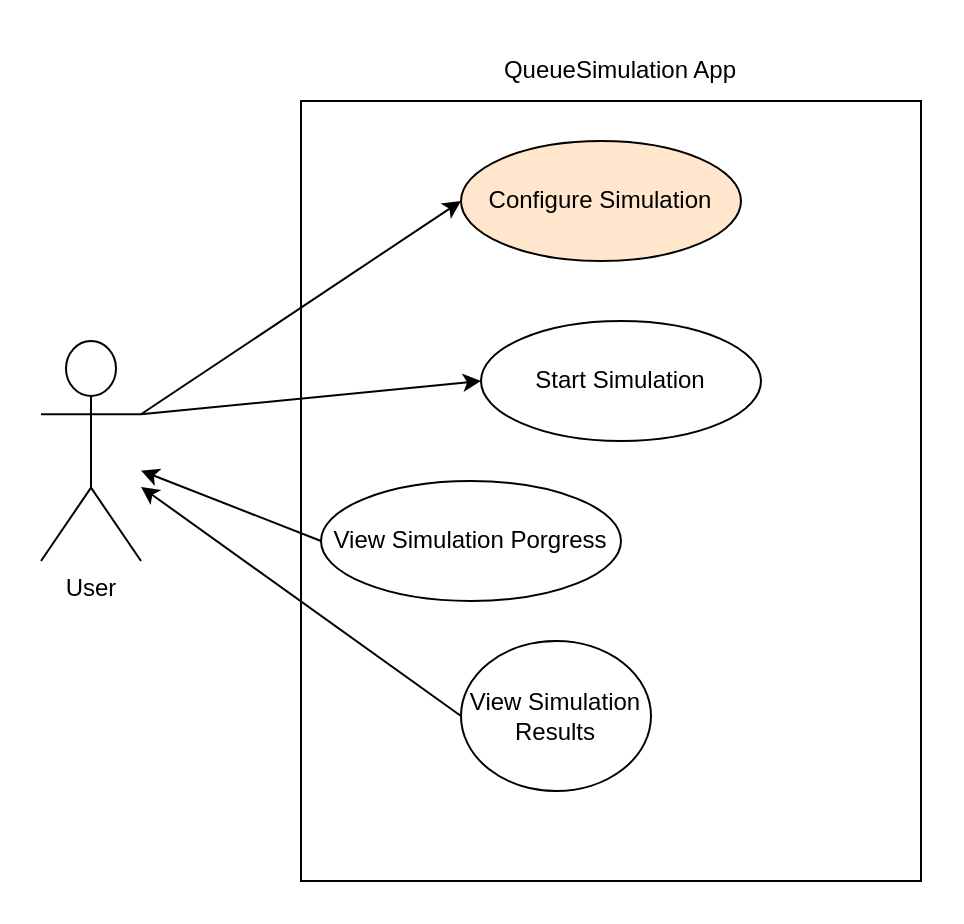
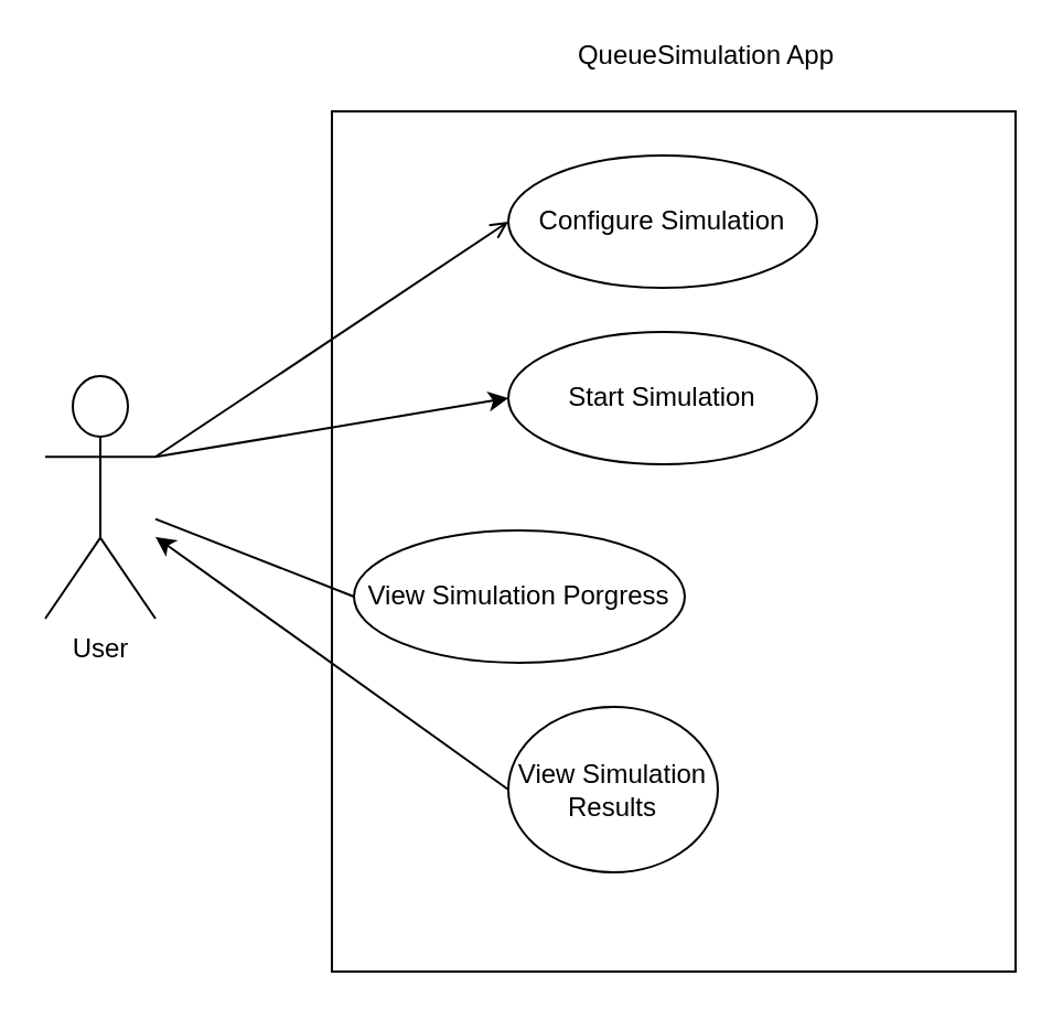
  <mxCell id="0" />
  <mxCell id="1" parent="0" />
  <mxCell id="2" value="User" style="shape=umlActor;verticalLabelPosition=bottom;verticalAlign=top;html=1;outlineConnect=0;" vertex="1" parent="1"><mxGeometry x="20" y="170" width="50" height="110" as="geometry" /></mxCell>
  <mxCell id="3" value="" style="rounded=0;whiteSpace=wrap;html=1;" vertex="1" parent="1"><mxGeometry x="150" y="50" width="310" height="390" as="geometry" /></mxCell>
- <mxCell id="4" value="QueueSimulation App" style="text;html=1;align=center;verticalAlign=middle;whiteSpace=wrap;rounded=0;" vertex="1" parent="1"><mxGeometry x="240" y="20" width="140" height="30" as="geometry" /></mxCell>
- <mxCell id="5" value="Configure Simulation" style="ellipse;whiteSpace=wrap;html=1;fillColor=#ffe6cc;" vertex="1" parent="1"><mxGeometry x="230" y="70" width="140" height="60" as="geometry" /></mxCell>
- <mxCell id="6" value="Start Simulation" style="ellipse;whiteSpace=wrap;html=1;" vertex="1" parent="1"><mxGeometry x="240" y="160" width="140" height="60" as="geometry" /></mxCell>
+ <mxCell id="4" value="QueueSimulation App" style="text;html=1;align=center;verticalAlign=middle;whiteSpace=wrap;rounded=0;" vertex="1" parent="1"><mxGeometry x="250" y="10" width="140" height="30" as="geometry" /></mxCell>
+ <mxCell id="5" value="Configure Simulation" style="ellipse;whiteSpace=wrap;html=1;" vertex="1" parent="1"><mxGeometry x="230" y="70" width="140" height="60" as="geometry" /></mxCell>
+ <mxCell id="6" value="Start Simulation" style="ellipse;whiteSpace=wrap;html=1;" vertex="1" parent="1"><mxGeometry x="230" y="150" width="140" height="60" as="geometry" /></mxCell>
  <mxCell id="7" value="View Simulation Porgress" style="ellipse;whiteSpace=wrap;html=1;" vertex="1" parent="1"><mxGeometry x="160" y="240" width="150" height="60" as="geometry" /></mxCell>
  <mxCell id="8" value="View Simulation Results" style="ellipse;whiteSpace=wrap;html=1;" vertex="1" parent="1"><mxGeometry x="230" y="320" width="95" height="75" as="geometry" /></mxCell>
- <mxCell id="9" value="" style="endArrow=classic;html=1;rounded=0;exitX=1;exitY=0.333;exitDx=0;exitDy=0;exitPerimeter=0;entryX=0;entryY=0.5;entryDx=0;entryDy=0;" edge="1" parent="1" source="2" target="5"><mxGeometry width="50" height="50" relative="1" as="geometry"><mxPoint x="220" y="420" as="sourcePoint" /><mxPoint x="270" y="370" as="targetPoint" /></mxGeometry></mxCell>
+ <mxCell id="9" value="" style="endArrow=open;html=1;rounded=0;exitX=1;exitY=0.333;exitDx=0;exitDy=0;exitPerimeter=0;entryX=0;entryY=0.5;entryDx=0;entryDy=0;" edge="1" parent="1" source="2" target="5"><mxGeometry width="50" height="50" relative="1" as="geometry"><mxPoint x="220" y="420" as="sourcePoint" /><mxPoint x="270" y="370" as="targetPoint" /></mxGeometry></mxCell>
  <mxCell id="10" value="" style="endArrow=classic;html=1;rounded=0;exitX=1;exitY=0.333;exitDx=0;exitDy=0;exitPerimeter=0;entryX=0;entryY=0.5;entryDx=0;entryDy=0;" edge="1" parent="1" source="2" target="6"><mxGeometry width="50" height="50" relative="1" as="geometry"><mxPoint x="220" y="420" as="sourcePoint" /><mxPoint x="270" y="370" as="targetPoint" /></mxGeometry></mxCell>
- <mxCell id="11" value="" style="endArrow=classic;html=1;rounded=0;exitX=0;exitY=0.5;exitDx=0;exitDy=0;" edge="1" parent="1" source="7" target="2"><mxGeometry width="50" height="50" relative="1" as="geometry"><mxPoint x="220" y="420" as="sourcePoint" /><mxPoint x="270" y="370" as="targetPoint" /></mxGeometry></mxCell>
+ <mxCell id="11" value="" style="endArrow=none;html=1;rounded=0;exitX=0;exitY=0.5;exitDx=0;exitDy=0;" edge="1" parent="1" source="7" target="2"><mxGeometry width="50" height="50" relative="1" as="geometry"><mxPoint x="220" y="420" as="sourcePoint" /><mxPoint x="270" y="370" as="targetPoint" /></mxGeometry></mxCell>
  <mxCell id="12" value="" style="endArrow=classic;html=1;rounded=0;exitX=0;exitY=0.5;exitDx=0;exitDy=0;" edge="1" parent="1" source="8" target="2"><mxGeometry width="50" height="50" relative="1" as="geometry"><mxPoint x="220" y="420" as="sourcePoint" /><mxPoint x="270" y="370" as="targetPoint" /></mxGeometry></mxCell>
